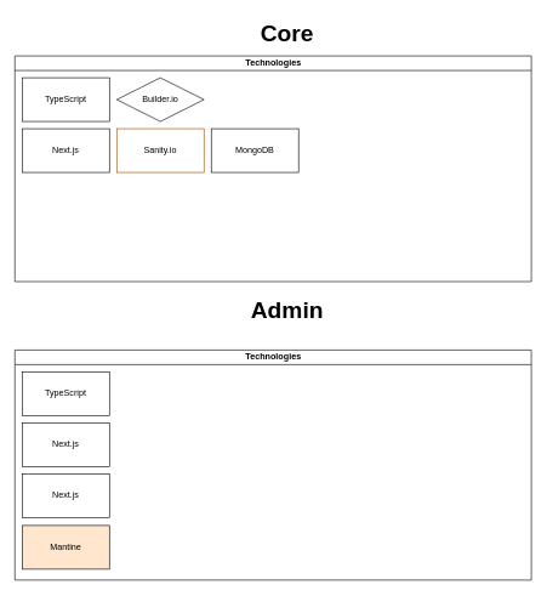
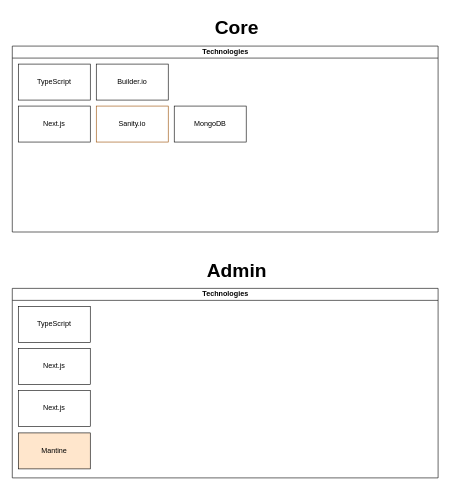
  <mxCell id="0" />
  <mxCell id="1" parent="0" />
  <mxCell id="2" value="Technologies" style="swimlane;html=1;startSize=20;horizontal=1;containerType=tree;glass=0;" parent="1" vertex="1"><mxGeometry x="20" y="76" width="710" height="310" as="geometry" /></mxCell>
  <mxCell id="3" value="TypeScript" style="rounded=0;whiteSpace=wrap;html=1;" vertex="1" parent="2"><mxGeometry x="10" y="30" width="120" height="60" as="geometry" /></mxCell>
  <mxCell id="4" value="Next.js" style="rounded=0;whiteSpace=wrap;html=1;" vertex="1" parent="2"><mxGeometry x="10" y="100" width="120" height="60" as="geometry" /></mxCell>
  <mxCell id="5" value="MongoDB" style="rounded=0;whiteSpace=wrap;html=1;" vertex="1" parent="2"><mxGeometry x="270" y="100" width="120" height="60" as="geometry" /></mxCell>
- <mxCell id="6" value="Builder.io" style="rhombus;whiteSpace=wrap;html=1;" vertex="1" parent="2"><mxGeometry x="140" y="30" width="120" height="60" as="geometry" /></mxCell>
+ <mxCell id="6" value="Builder.io" style="rounded=0;whiteSpace=wrap;html=1;" vertex="1" parent="2"><mxGeometry x="140" y="30" width="120" height="60" as="geometry" /></mxCell>
  <mxCell id="7" value="Sanity.io" style="rounded=0;whiteSpace=wrap;html=1;strokeColor=#994C00;" vertex="1" parent="2"><mxGeometry x="140" y="100" width="120" height="60" as="geometry" /></mxCell>
  <mxCell id="8" value="Core" style="text;html=1;align=center;verticalAlign=middle;resizable=0;points=[];autosize=1;strokeColor=none;fillColor=none;fontSize=32;fontStyle=1" vertex="1" parent="1"><mxGeometry x="349" y="20" width="90" height="50" as="geometry" /></mxCell>
  <mxCell id="9" value="Technologies" style="swimlane;html=1;startSize=20;horizontal=1;containerType=tree;glass=0;" vertex="1" parent="1"><mxGeometry x="20" y="480" width="710" height="316" as="geometry" /></mxCell>
  <mxCell id="10" value="TypeScript" style="rounded=0;whiteSpace=wrap;html=1;" vertex="1" parent="9"><mxGeometry x="10" y="30" width="120" height="60" as="geometry" /></mxCell>
  <mxCell id="11" value="Next.js" style="rounded=0;whiteSpace=wrap;html=1;" vertex="1" parent="9"><mxGeometry x="10" y="100" width="120" height="60" as="geometry" /></mxCell>
  <mxCell id="12" value="Next.js" style="rounded=0;whiteSpace=wrap;html=1;" vertex="1" parent="9"><mxGeometry x="10" y="170" width="120" height="60" as="geometry" /></mxCell>
  <mxCell id="13" value="Mantine" style="rounded=0;whiteSpace=wrap;html=1;fillColor=#ffe6cc;" vertex="1" parent="9"><mxGeometry x="10" y="241" width="120" height="60" as="geometry" /></mxCell>
- <mxCell id="14" value="Admin" style="text;html=1;align=center;verticalAlign=middle;resizable=0;points=[];autosize=1;strokeColor=none;fillColor=none;fontSize=32;fontStyle=1" vertex="1" parent="1"><mxGeometry x="339" y="400" width="110" height="50" as="geometry" /></mxCell>
+ <mxCell id="14" value="Admin" style="text;html=1;align=center;verticalAlign=middle;resizable=0;points=[];autosize=1;strokeColor=none;fillColor=none;fontSize=32;fontStyle=1" vertex="1" parent="1"><mxGeometry x="339" y="425" width="110" height="50" as="geometry" /></mxCell>
